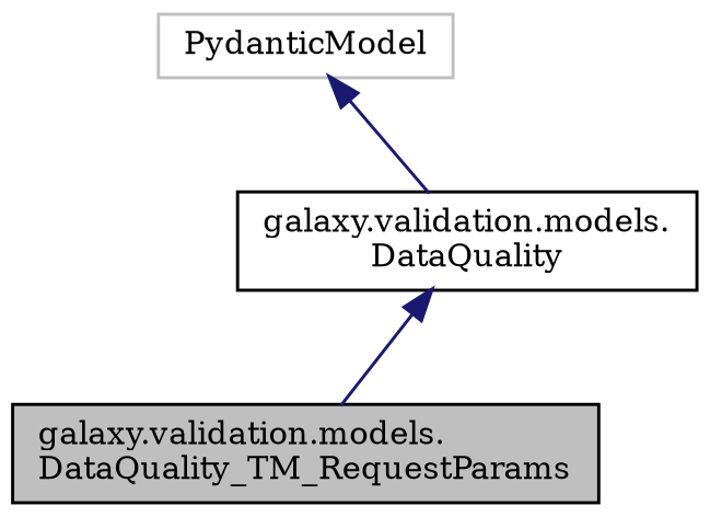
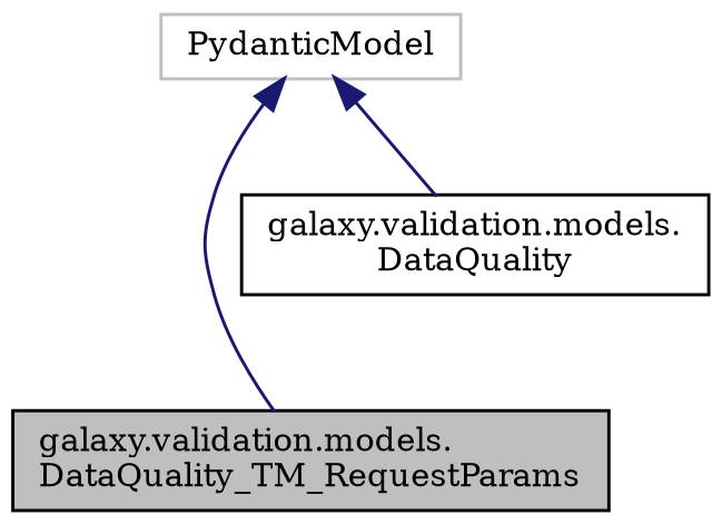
  digraph {
    fontname="DejaVu Serif"
    node [color=black fillcolor=white fontname="DejaVu Serif" fontsize=10 shape=record style=filled]
    edge [color=midnightblue dir=back fontname="DejaVu Serif" fontsize=10 labelfontname=Helvetica labelfontsize=10 style=solid]
    n1 [fillcolor=grey75 fontcolor=black height=0.2 label="galaxy.validation.models.\lDataQuality_TM_RequestParams" width=0.4]
    n2 [height=0.2 label="galaxy.validation.models.\lDataQuality" width=0.4]
    n3 [color=grey75 height=0.2 label=PydanticModel width=0.4]
-   n2 -> n1
+   n3 -> n1
    n3 -> n2
  }
